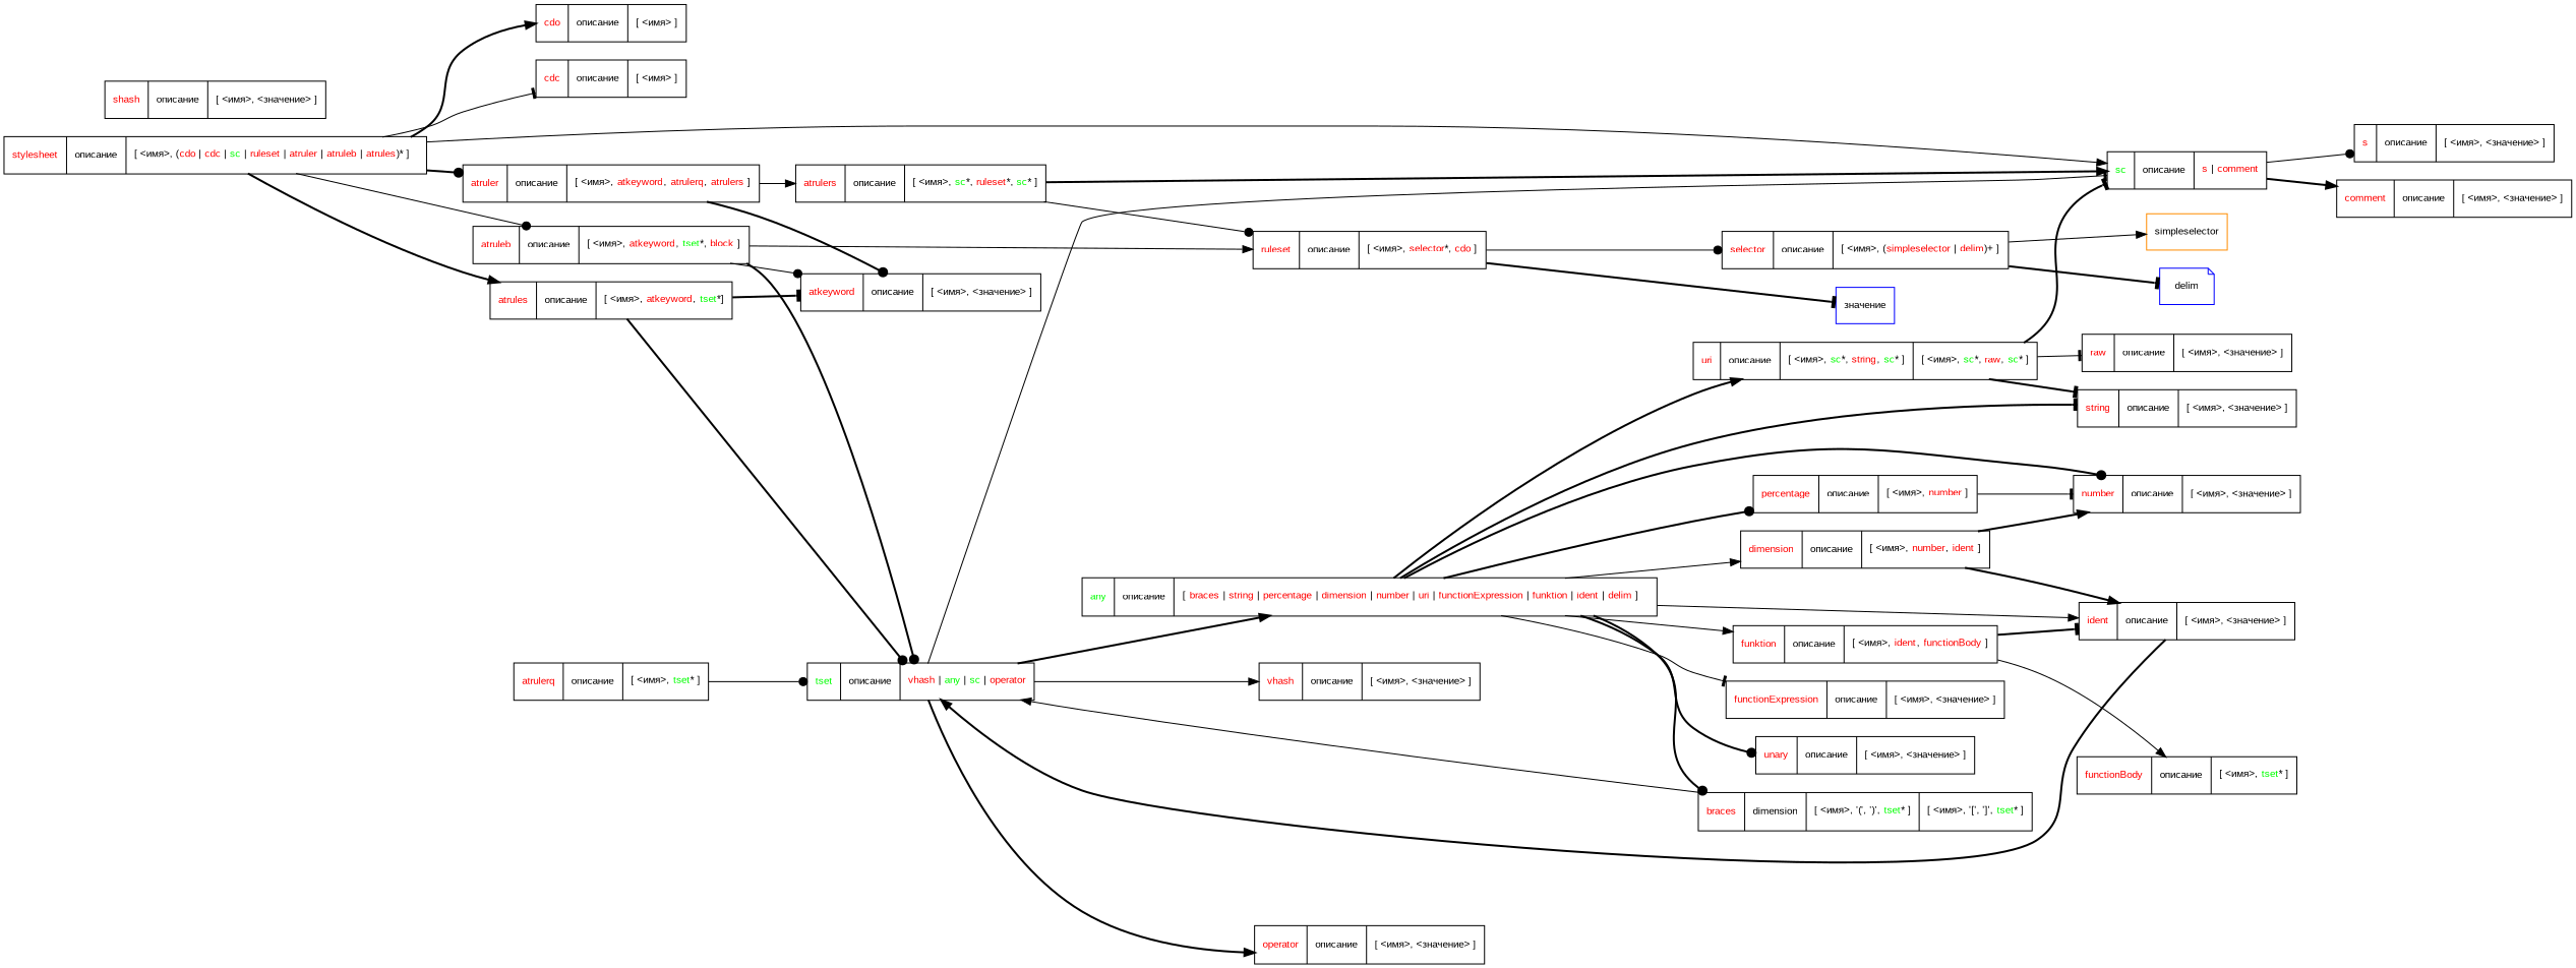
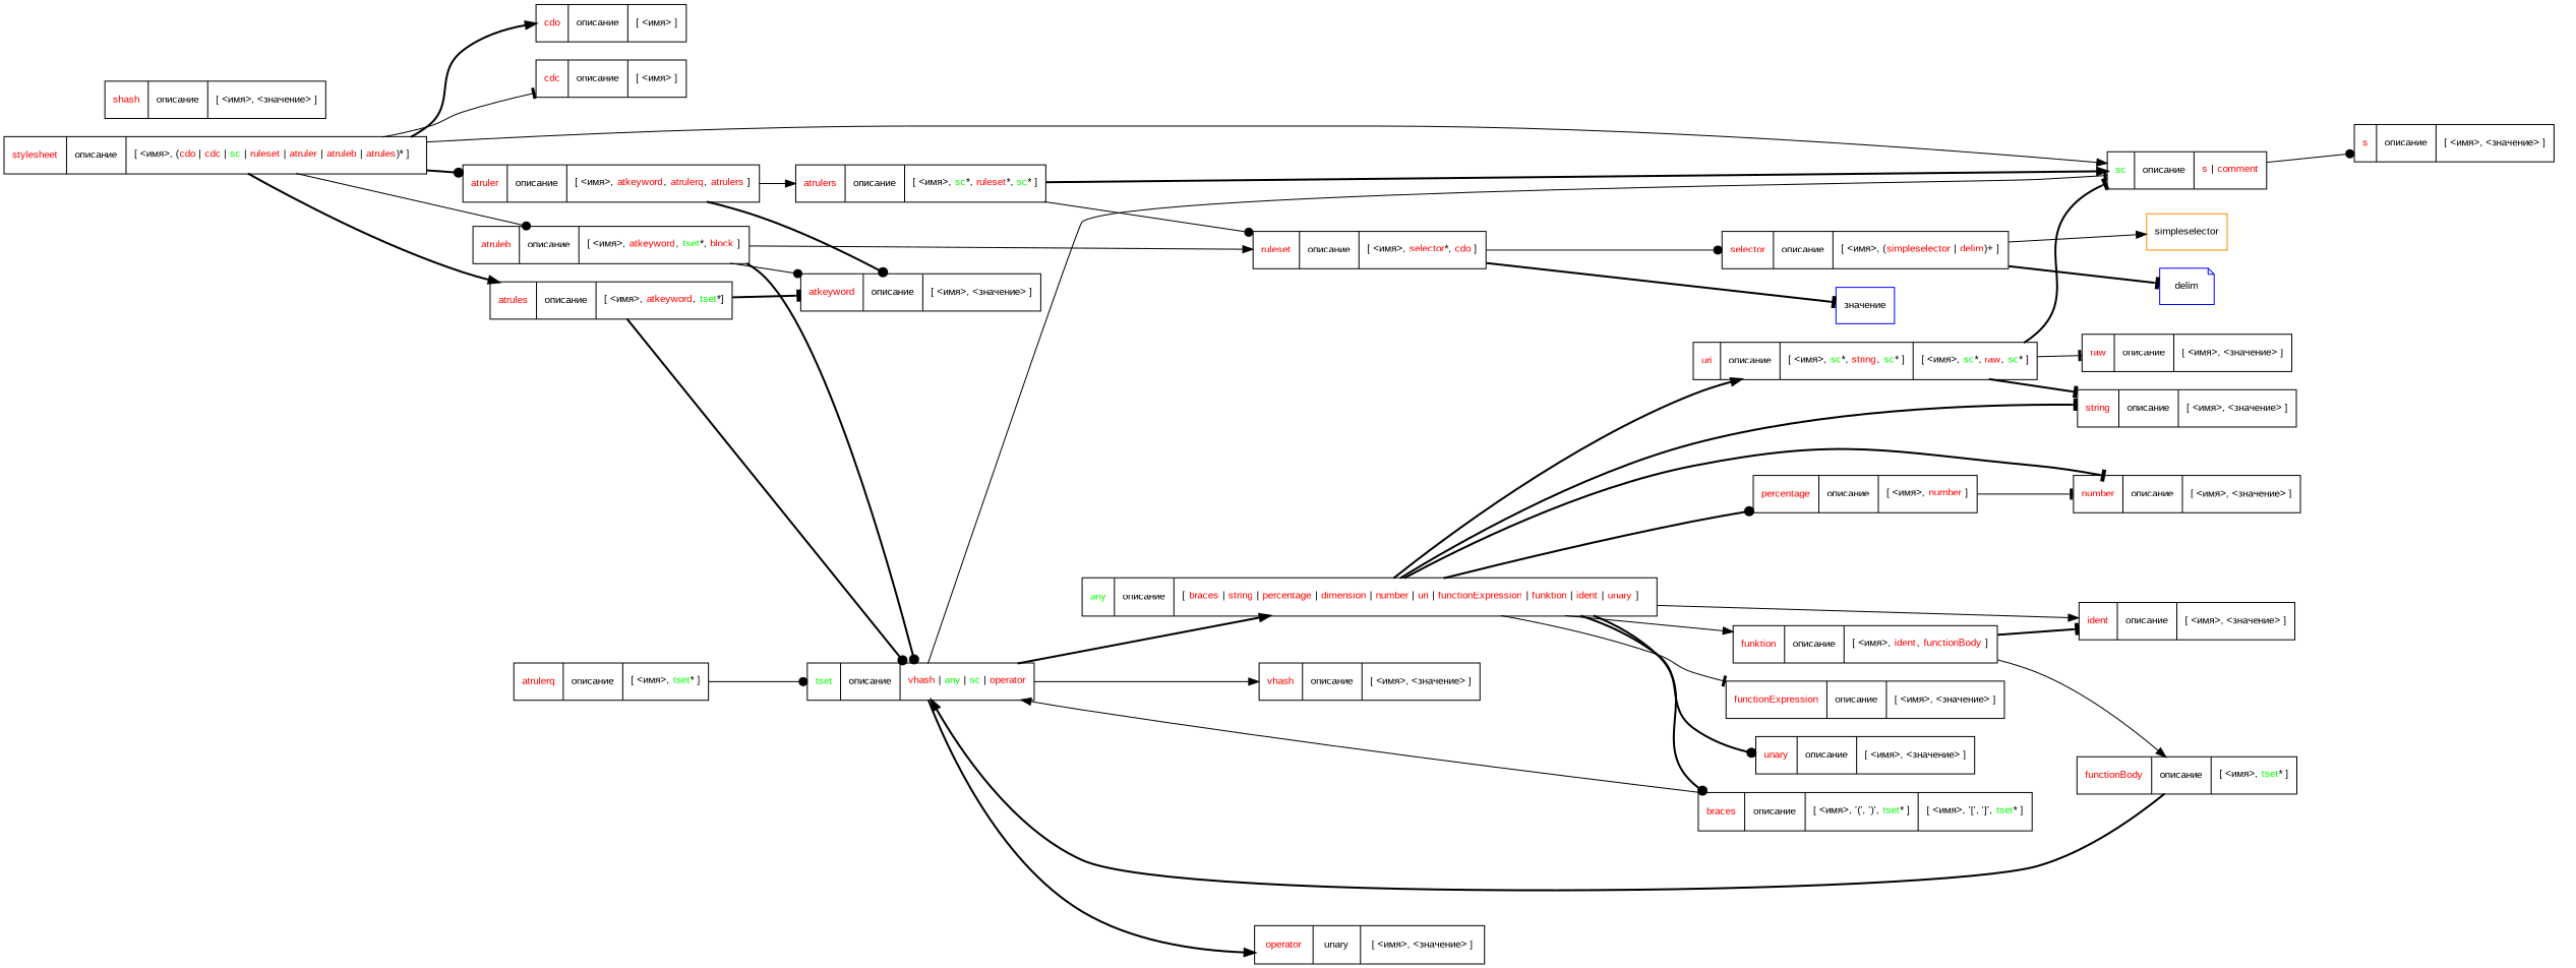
  digraph {
    rankdir=LR
    node [fontname=Arial fontsize=10.0 shape=record]
    edge [arrowhead=normal style=bold]
    n1 [label=<{<FONT COLOR="red">stylesheet</FONT>|{описание}|{[ &lt;имя&gt;, (<FONT COLOR="red">cdo</FONT> \| <FONT COLOR="red">cdc</FONT> \| <FONT COLOR="green">sc</FONT> \| <FONT COLOR="red">ruleset</FONT> \| <FONT COLOR="red">atruler</FONT> \| <FONT COLOR="red">atruleb</FONT> \| <FONT COLOR="red">atrules</FONT>)* ]    }}>]
    n2 [label=<{<FONT COLOR="red">cdo</FONT>|{описание}|{[ &lt;имя&gt; ]}}>]
    n3 [label=<{<FONT COLOR="red">cdc</FONT>|{описание}|{[ &lt;имя&gt; ]}}>]
    n4 [label=<{<FONT COLOR="green">sc</FONT>|{описание}|{<FONT COLOR="red">s</FONT> \| <FONT COLOR="red">comment</FONT>}}>]
    n5 [label=<{<FONT COLOR="red">atruler</FONT>|{описание}|{[ &lt;имя&gt;, <FONT COLOR="red">atkeyword</FONT>, <FONT COLOR="red">atrulerq</FONT>, <FONT COLOR="red">atrulers</FONT> ]}}>]
    n6 [label=<{<FONT COLOR="red">atruleb</FONT>|{описание}|{[ &lt;имя&gt;, <FONT COLOR="red">atkeyword</FONT>, <FONT COLOR="green">tset</FONT>*, <FONT COLOR="red">block</FONT> ]}}>]
    n7 [label=<{<FONT COLOR="red">atrules</FONT>|{описание}|{[ &lt;имя&gt;, <FONT COLOR="red">atkeyword</FONT>, <FONT COLOR="green">tset</FONT>*]}}>]
    n8 [label=<{<FONT COLOR="red">s</FONT>|{описание}|{[ &lt;имя&gt;, &lt;значение&gt; ]}}>]
-   n9 [label=<{<FONT COLOR="red">comment</FONT>|{описание}|{[ &lt;имя&gt;, &lt;значение&gt; ]}}>]
    n10 [label=<{<FONT COLOR="red">ruleset</FONT>|{описание}|{[ &lt;имя&gt;, <FONT COLOR="red">selector</FONT>*, <FONT COLOR="red">cdo</FONT> ]}}>]
    n11 [label=<{<FONT COLOR="red">selector</FONT>|{описание}|{[ &lt;имя&gt;, (<FONT COLOR="red">simpleselector</FONT> \| <FONT COLOR="red">delim</FONT>)+ ]}}>]
    n12 [color=blue label="значение" shape=box]
    n13 [label=<{<FONT COLOR="red">atkeyword</FONT>|{описание}|{[ &lt;имя&gt;, &lt;значение&gt; ]}}>]
    n14 [label=<{<FONT COLOR="red">atrulers</FONT>|{описание}|{[ &lt;имя&gt;, <FONT COLOR="green">sc</FONT>*, <FONT COLOR="red">ruleset</FONT>*, <FONT COLOR="green">sc</FONT>* ]}}>]
    n15 [label=<{<FONT COLOR="green">tset</FONT>|{описание}|{<FONT COLOR="red">vhash</FONT> \| <FONT COLOR="green">any</FONT> \| <FONT COLOR="green">sc</FONT> \| <FONT COLOR="red">operator</FONT>}}>]
    simpleselector [color=darkorange shape=box]
    delim [color=blue shape=note]
    n18 [label=<{<FONT COLOR="red">atrulerq</FONT>|{описание}|{[ &lt;имя&gt;, <FONT COLOR="green">tset</FONT>* ]}}>]
    n19 [label=<{<FONT COLOR="red">vhash</FONT>|{описание}|{[ &lt;имя&gt;, &lt;значение&gt; ]}}>]
-   n20 [label=<{<FONT COLOR="green">any</FONT>|{описание}|{[ <FONT COLOR="red">braces</FONT> \| <FONT COLOR="red">string</FONT> \| <FONT COLOR="red">percentage</FONT> \| <FONT COLOR="red">dimension</FONT> \| <FONT COLOR="red">number</FONT> \| <FONT COLOR="red">uri</FONT> \| <FONT COLOR="red">functionExpression</FONT> \| <FONT COLOR="red">funktion</FONT> \| <FONT COLOR="red">ident</FONT> \| <FONT COLOR="red">delim</FONT> ]    }}>]
-   n21 [label=<{<FONT COLOR="red">operator</FONT>|{описание}|{[ &lt;имя&gt;, &lt;значение&gt; ]}}>]
-   n22 [label=<{<FONT COLOR="red">braces</FONT>|{dimension}|{[ &lt;имя&gt;, '(', ')', <FONT COLOR="green">tset</FONT>* ]}|{[ &lt;имя&gt;, '[', ']', <FONT COLOR="green">tset</FONT>* ]}}>]
+   n20 [label=<{<FONT COLOR="green">any</FONT>|{описание}|{[ <FONT COLOR="red">braces</FONT> \| <FONT COLOR="red">string</FONT> \| <FONT COLOR="red">percentage</FONT> \| <FONT COLOR="red">dimension</FONT> \| <FONT COLOR="red">number</FONT> \| <FONT COLOR="red">uri</FONT> \| <FONT COLOR="red">functionExpression</FONT> \| <FONT COLOR="red">funktion</FONT> \| <FONT COLOR="red">ident</FONT> \| <FONT COLOR="red">unary</FONT> ]    }}>]
+   n21 [label=<{<FONT COLOR="red">operator</FONT>|{unary}|{[ &lt;имя&gt;, &lt;значение&gt; ]}}>]
+   n22 [label=<{<FONT COLOR="red">braces</FONT>|{описание}|{[ &lt;имя&gt;, '(', ')', <FONT COLOR="green">tset</FONT>* ]}|{[ &lt;имя&gt;, '[', ']', <FONT COLOR="green">tset</FONT>* ]}}>]
    n23 [label=<{<FONT COLOR="red">string</FONT>|{описание}|{[ &lt;имя&gt;, &lt;значение&gt; ]}}>]
    n24 [label=<{<FONT COLOR="red">percentage</FONT>|{описание}|{[ &lt;имя&gt;, <FONT COLOR="red">number</FONT> ]}}>]
-   n25 [label=<{<FONT COLOR="red">dimension</FONT>|{описание}|{[ &lt;имя&gt;, <FONT COLOR="red">number</FONT>, <FONT COLOR="red">ident</FONT> ]}}>]
    n26 [label=<{<FONT COLOR="red">number</FONT>|{описание}|{[ &lt;имя&gt;, &lt;значение&gt; ]}}>]
    n27 [label=<{<FONT COLOR="red">uri</FONT>|{описание}|{[ &lt;имя&gt;, <FONT COLOR="green">sc</FONT>*, <FONT COLOR="red">string</FONT>, <FONT COLOR="green">sc</FONT>* ]}|{[ &lt;имя&gt;, <FONT COLOR="green">sc</FONT>*, <FONT COLOR="red">raw</FONT>, <FONT COLOR="green">sc</FONT>* ]}}>]
    n28 [label=<{<FONT COLOR="red">functionExpression</FONT>|{описание}|{[ &lt;имя&gt;, &lt;значение&gt; ]}}>]
    n29 [label=<{<FONT COLOR="red">funktion</FONT>|{описание}|{[ &lt;имя&gt;, <FONT COLOR="red">ident</FONT>, <FONT COLOR="red">functionBody</FONT> ]}}>]
    n30 [label=<{<FONT COLOR="red">ident</FONT>|{описание}|{[ &lt;имя&gt;, &lt;значение&gt; ]}}>]
    n31 [label=<{<FONT COLOR="red">unary</FONT>|{описание}|{[ &lt;имя&gt;, &lt;значение&gt; ]}}>]
    n32 [label=<{<FONT COLOR="red">raw</FONT>|{описание}|{[ &lt;имя&gt;, &lt;значение&gt; ]}}>]
    n33 [label=<{<FONT COLOR="red">functionBody</FONT>|{описание}|{[ &lt;имя&gt;, <FONT COLOR="green">tset</FONT>* ]}}>]
    n34 [label=<{<FONT COLOR="red">shash</FONT>|{описание}|{[ &lt;имя&gt;, &lt;значение&gt; ]}}>]
    n1 -> n2
    n1 -> n3 [arrowhead=tee style=solid]
    n1 -> n4 [style=solid]
    n1 -> n5 [arrowhead=dot]
    n1 -> n6 [arrowhead=dot style=solid]
    n1 -> n7
    n4 -> n8 [arrowhead=dot style=solid]
-   n4 -> n9
    n5 -> n13 [arrowhead=dot]
    n5 -> n14 [style=solid]
    n6 -> n10 [style=solid]
    n6 -> n13 [arrowhead=dot style=solid]
    n6 -> n15 [arrowhead=dot]
    n7 -> n13 [arrowhead=tee]
    n7 -> n15 [arrowhead=dot]
    n10 -> n11 [arrowhead=dot style=solid]
    n10 -> n12 [arrowhead=tee]
    n11 -> simpleselector [style=solid]
    n11 -> delim [arrowhead=tee]
    n14 -> n4
    n14 -> n10 [arrowhead=dot style=solid]
    n15 -> n4 [arrowhead=tee style=solid]
    n15 -> n19 [style=solid]
    n15 -> n20
    n15 -> n21
    n18 -> n15 [arrowhead=dot style=solid]
    n20 -> n22 [arrowhead=dot]
    n20 -> n23 [arrowhead=tee]
    n20 -> n24 [arrowhead=dot]
-   n20 -> n25 [style=solid]
-   n20 -> n26 [arrowhead=dot]
+   n20 -> n26 [arrowhead=tee]
    n20 -> n27
    n20 -> n28 [arrowhead=tee style=solid]
    n20 -> n29 [style=solid]
    n20 -> n30 [style=solid]
    n20 -> n31 [arrowhead=dot]
    n22 -> n15 [style=solid]
    n24 -> n26 [arrowhead=tee style=solid]
-   n25 -> n26
-   n25 -> n30
    n27 -> n4 [arrowhead=tee]
    n27 -> n23 [arrowhead=tee]
    n27 -> n32 [arrowhead=tee style=solid]
    n29 -> n30 [arrowhead=tee]
    n29 -> n33 [style=solid]
-   n30 -> n15
+   n33 -> n15
  }
